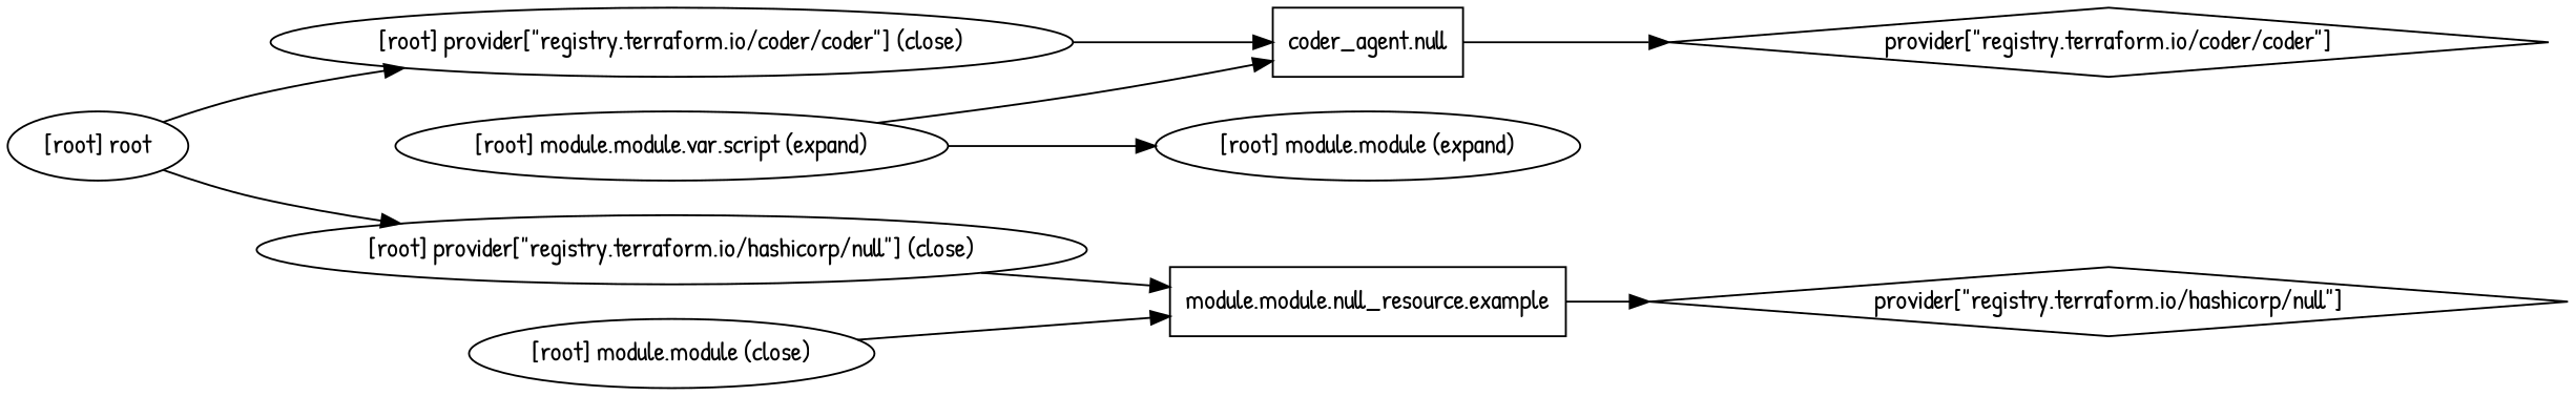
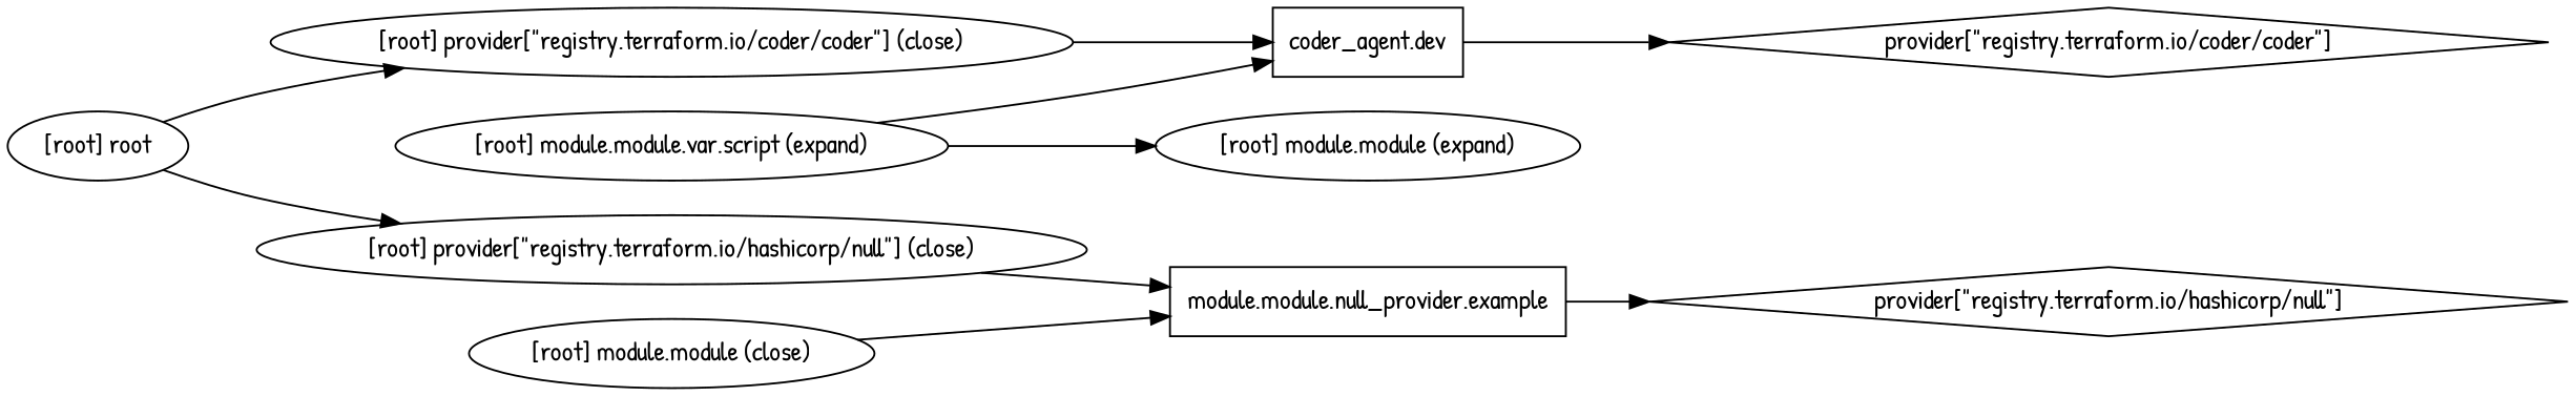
  digraph {
    compound=true
    fontname="Patrick Hand"
    newrank=true
    rankdir=LR
    node [fontname="Patrick Hand"]
    edge [fontname="Patrick Hand"]
-   n1 [label="coder_agent.null" shape=box]
+   n1 [label="coder_agent.dev" shape=box]
    n2 [label="provider[\"registry.terraform.io/coder/coder\"]" shape=diamond]
-   n3 [label="module.module.null_resource.example" shape=box]
+   n3 [label="module.module.null_provider.example" shape=box]
    n4 [label="provider[\"registry.terraform.io/hashicorp/null\"]" shape=diamond]
    "[root] module.module.var.script (expand)"
    "[root] module.module (close)"
    "[root] module.module (expand)"
    "[root] provider[\"registry.terraform.io/coder/coder\"] (close)"
    "[root] provider[\"registry.terraform.io/hashicorp/null\"] (close)"
    "[root] root"
    subgraph sub_1 {
      n1
      n2
      n3
      n4
      "[root] module.module.var.script (expand)"
      "[root] module.module (close)"
      "[root] module.module (expand)"
      "[root] provider[\"registry.terraform.io/coder/coder\"] (close)"
      "[root] provider[\"registry.terraform.io/hashicorp/null\"] (close)"
      "[root] root"
    }
    n1 -> n2
    n3 -> n4
    "[root] module.module.var.script (expand)" -> n1
    "[root] module.module.var.script (expand)" -> "[root] module.module (expand)"
    "[root] module.module (close)" -> n3
    "[root] provider[\"registry.terraform.io/coder/coder\"] (close)" -> n1
    "[root] provider[\"registry.terraform.io/hashicorp/null\"] (close)" -> n3
    "[root] root" -> "[root] provider[\"registry.terraform.io/coder/coder\"] (close)"
    "[root] root" -> "[root] provider[\"registry.terraform.io/hashicorp/null\"] (close)"
  }
